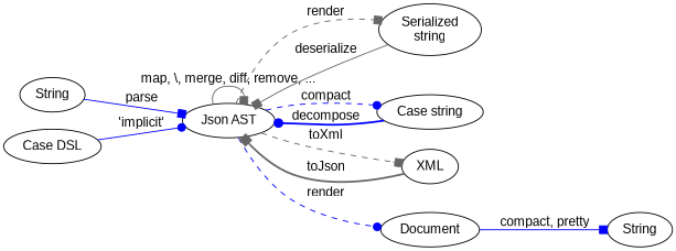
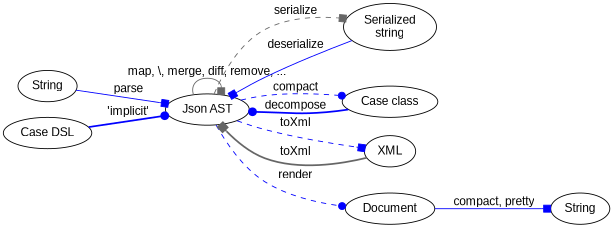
  digraph {
    fontname="Liberation Sans"
    rankdir=LR
    node [fontname="Liberation Sans"]
    edge [arrowhead=box color=blue fontname="Liberation Sans" style=solid]
    n1 [label=String]
    n2 [label="Json AST"]
    n3 [label="Serialized\nstring"]
-   n4 [label="Case string"]
+   n4 [label="Case class"]
    n5 [label=XML]
    n6 [label=Document]
    String
    n8 [label="Case DSL"]
    n1 -> n2 [label=parse]
    n2 -> n2 [color=gray40 label="map, \\, merge, diff, remove, ..."]
-   n2 -> n3 [color=gray40 label=render style=dashed]
+   n2 -> n3 [color=gray40 label=serialize style=dashed]
    n2 -> n4 [arrowhead=dot label=compact style=dashed]
-   n2 -> n5 [color=gray40 label=toXml style=dashed]
+   n2 -> n5 [label=toXml style=dashed]
    n2 -> n6 [arrowhead=dot label=render style=dashed]
-   n3 -> n2 [color=gray40 label=deserialize]
+   n3 -> n2 [label=deserialize]
    n4 -> n2 [arrowhead=dot label=decompose style=bold]
-   n5 -> n2 [color=gray40 label=toJson style=bold]
+   n5 -> n2 [color=gray40 label=toXml style=bold]
    n6 -> String [label="compact, pretty"]
-   n8 -> n2 [arrowhead=dot label="'implicit'"]
+   n8 -> n2 [arrowhead=dot label="'implicit'" style=bold]
  }
